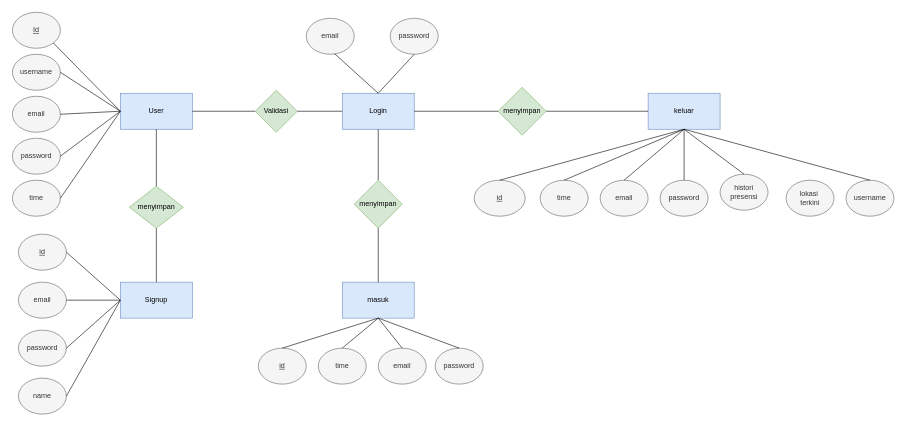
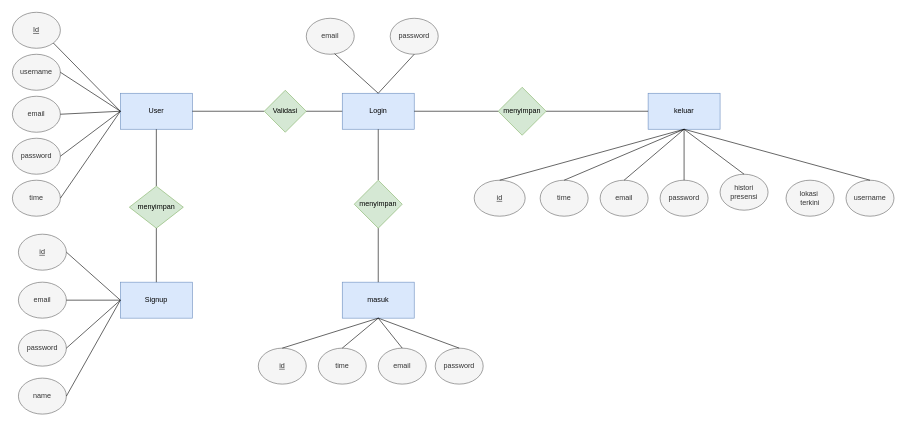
  <mxCell id="0" />
  <mxCell id="1" parent="0" />
  <mxCell id="2" value="User" style="rounded=0;whiteSpace=wrap;html=1;fillColor=#dae8fc;strokeColor=#6c8ebf;" parent="1" vertex="1"><mxGeometry x="200" y="155" width="120" height="60" as="geometry" /></mxCell>
  <mxCell id="3" value="&lt;u&gt;Id&lt;/u&gt;" style="ellipse;whiteSpace=wrap;html=1;fillColor=#f5f5f5;fontColor=#333333;strokeColor=#666666;" parent="1" vertex="1"><mxGeometry x="20" y="20" width="80" height="60" as="geometry" /></mxCell>
  <mxCell id="4" value="" style="endArrow=none;html=1;rounded=0;exitX=1;exitY=1;exitDx=0;exitDy=0;entryX=0;entryY=0.5;entryDx=0;entryDy=0;" parent="1" source="3" target="2" edge="1"><mxGeometry width="50" height="50" relative="1" as="geometry"><mxPoint x="330" y="180" as="sourcePoint" /><mxPoint x="380" y="130" as="targetPoint" /></mxGeometry></mxCell>
  <mxCell id="5" value="username" style="ellipse;whiteSpace=wrap;html=1;fillColor=#f5f5f5;fontColor=#333333;strokeColor=#666666;" parent="1" vertex="1"><mxGeometry x="20" y="90" width="80" height="60" as="geometry" /></mxCell>
  <mxCell id="6" value="email&lt;br&gt;" style="ellipse;whiteSpace=wrap;html=1;fillColor=#f5f5f5;fontColor=#333333;strokeColor=#666666;" parent="1" vertex="1"><mxGeometry x="20" y="160" width="80" height="60" as="geometry" /></mxCell>
  <mxCell id="7" value="password" style="ellipse;whiteSpace=wrap;html=1;fillColor=#f5f5f5;fontColor=#333333;strokeColor=#666666;" parent="1" vertex="1"><mxGeometry x="20" y="230" width="80" height="60" as="geometry" /></mxCell>
  <mxCell id="8" value="" style="endArrow=none;html=1;rounded=0;exitX=1;exitY=0.5;exitDx=0;exitDy=0;entryX=0;entryY=0.5;entryDx=0;entryDy=0;" parent="1" source="5" target="2" edge="1"><mxGeometry width="50" height="50" relative="1" as="geometry"><mxPoint x="330" y="170" as="sourcePoint" /><mxPoint x="380" y="120" as="targetPoint" /></mxGeometry></mxCell>
  <mxCell id="9" value="" style="endArrow=none;html=1;rounded=0;exitX=1;exitY=0.5;exitDx=0;exitDy=0;entryX=0;entryY=0.5;entryDx=0;entryDy=0;" parent="1" source="6" target="2" edge="1"><mxGeometry width="50" height="50" relative="1" as="geometry"><mxPoint x="330" y="170" as="sourcePoint" /><mxPoint x="280" y="190" as="targetPoint" /></mxGeometry></mxCell>
  <mxCell id="10" value="" style="endArrow=none;html=1;rounded=0;exitX=1;exitY=0.5;exitDx=0;exitDy=0;entryX=0;entryY=0.5;entryDx=0;entryDy=0;" parent="1" source="7" target="2" edge="1"><mxGeometry width="50" height="50" relative="1" as="geometry"><mxPoint x="330" y="170" as="sourcePoint" /><mxPoint x="380" y="120" as="targetPoint" /></mxGeometry></mxCell>
  <mxCell id="11" value="time" style="ellipse;whiteSpace=wrap;html=1;fillColor=#f5f5f5;fontColor=#333333;strokeColor=#666666;" parent="1" vertex="1"><mxGeometry x="20" y="300" width="80" height="60" as="geometry" /></mxCell>
  <mxCell id="12" value="" style="endArrow=none;html=1;rounded=0;exitX=1;exitY=0.5;exitDx=0;exitDy=0;entryX=0;entryY=0.5;entryDx=0;entryDy=0;" parent="1" source="11" target="2" edge="1"><mxGeometry width="50" height="50" relative="1" as="geometry"><mxPoint x="300" y="200" as="sourcePoint" /><mxPoint x="350" y="150" as="targetPoint" /></mxGeometry></mxCell>
  <mxCell id="13" value="Login" style="rounded=0;whiteSpace=wrap;html=1;fillColor=#dae8fc;strokeColor=#6c8ebf;" parent="1" vertex="1"><mxGeometry x="570" y="155" width="120" height="60" as="geometry" /></mxCell>
  <mxCell id="14" value="" style="endArrow=none;html=1;rounded=0;exitX=0;exitY=0.5;exitDx=0;exitDy=0;entryX=1;entryY=0.5;entryDx=0;entryDy=0;startArrow=none;" parent="1" source="15" target="2" edge="1"><mxGeometry width="50" height="50" relative="1" as="geometry"><mxPoint x="300" y="230" as="sourcePoint" /><mxPoint x="350" y="180" as="targetPoint" /></mxGeometry></mxCell>
- <mxCell id="15" value="Validasi" style="rhombus;whiteSpace=wrap;html=1;fillColor=#d5e8d4;strokeColor=#82b366;" parent="1" vertex="1"><mxGeometry x="425" y="150" width="70" height="70" as="geometry" /></mxCell>
+ <mxCell id="15" value="Validasi" style="rhombus;whiteSpace=wrap;html=1;fillColor=#d5e8d4;strokeColor=#82b366;" parent="1" vertex="1"><mxGeometry x="440" y="150" width="70" height="70" as="geometry" /></mxCell>
  <mxCell id="16" value="" style="endArrow=none;html=1;rounded=0;exitX=0;exitY=0.5;exitDx=0;exitDy=0;entryX=1;entryY=0.5;entryDx=0;entryDy=0;" parent="1" source="13" target="15" edge="1"><mxGeometry width="50" height="50" relative="1" as="geometry"><mxPoint x="570" y="190" as="sourcePoint" /><mxPoint x="370" y="190" as="targetPoint" /></mxGeometry></mxCell>
  <mxCell id="17" value="Signup" style="rounded=0;whiteSpace=wrap;html=1;fillColor=#dae8fc;strokeColor=#6c8ebf;" parent="1" vertex="1"><mxGeometry x="200" y="470" width="120" height="60" as="geometry" /></mxCell>
  <mxCell id="18" value="" style="endArrow=none;html=1;rounded=0;exitX=0.5;exitY=0;exitDx=0;exitDy=0;entryX=0.5;entryY=1;entryDx=0;entryDy=0;startArrow=none;" parent="1" source="19" target="2" edge="1"><mxGeometry width="50" height="50" relative="1" as="geometry"><mxPoint x="300" y="320" as="sourcePoint" /><mxPoint x="350" y="270" as="targetPoint" /></mxGeometry></mxCell>
  <mxCell id="19" value="menyimpan" style="rhombus;whiteSpace=wrap;html=1;fillColor=#d5e8d4;strokeColor=#82b366;" parent="1" vertex="1"><mxGeometry x="215" y="310" width="90" height="70" as="geometry" /></mxCell>
  <mxCell id="20" value="" style="endArrow=none;html=1;rounded=0;exitX=0.5;exitY=0;exitDx=0;exitDy=0;entryX=0.5;entryY=1;entryDx=0;entryDy=0;" parent="1" source="17" target="19" edge="1"><mxGeometry width="50" height="50" relative="1" as="geometry"><mxPoint x="310" y="340" as="sourcePoint" /><mxPoint x="310" y="220" as="targetPoint" /></mxGeometry></mxCell>
  <mxCell id="21" value="&lt;u&gt;id&lt;/u&gt;" style="ellipse;whiteSpace=wrap;html=1;fillColor=#f5f5f5;fontColor=#333333;strokeColor=#666666;" parent="1" vertex="1"><mxGeometry x="30" y="390" width="80" height="60" as="geometry" /></mxCell>
  <mxCell id="22" value="" style="endArrow=none;html=1;rounded=0;exitX=1;exitY=0.5;exitDx=0;exitDy=0;entryX=0;entryY=0.5;entryDx=0;entryDy=0;" parent="1" source="21" target="17" edge="1"><mxGeometry width="50" height="50" relative="1" as="geometry"><mxPoint x="200" y="490" as="sourcePoint" /><mxPoint x="250" y="440" as="targetPoint" /></mxGeometry></mxCell>
  <mxCell id="23" value="email" style="ellipse;whiteSpace=wrap;html=1;fillColor=#f5f5f5;fontColor=#333333;strokeColor=#666666;" parent="1" vertex="1"><mxGeometry x="30" y="470" width="80" height="60" as="geometry" /></mxCell>
  <mxCell id="24" value="password" style="ellipse;whiteSpace=wrap;html=1;fillColor=#f5f5f5;fontColor=#333333;strokeColor=#666666;" parent="1" vertex="1"><mxGeometry x="30" y="550" width="80" height="60" as="geometry" /></mxCell>
  <mxCell id="25" value="" style="endArrow=none;html=1;rounded=0;exitX=1;exitY=0.5;exitDx=0;exitDy=0;entryX=0;entryY=0.5;entryDx=0;entryDy=0;" parent="1" source="23" target="17" edge="1"><mxGeometry width="50" height="50" relative="1" as="geometry"><mxPoint x="430" y="510" as="sourcePoint" /><mxPoint x="480" y="460" as="targetPoint" /></mxGeometry></mxCell>
  <mxCell id="26" value="" style="endArrow=none;html=1;rounded=0;exitX=1;exitY=0.5;exitDx=0;exitDy=0;entryX=0;entryY=0.5;entryDx=0;entryDy=0;" parent="1" source="24" target="17" edge="1"><mxGeometry width="50" height="50" relative="1" as="geometry"><mxPoint x="430" y="410" as="sourcePoint" /><mxPoint x="480" y="360" as="targetPoint" /></mxGeometry></mxCell>
  <mxCell id="27" value="name" style="ellipse;whiteSpace=wrap;html=1;fillColor=#f5f5f5;fontColor=#333333;strokeColor=#666666;" parent="1" vertex="1"><mxGeometry x="30" y="630" width="80" height="60" as="geometry" /></mxCell>
  <mxCell id="28" value="" style="endArrow=none;html=1;rounded=0;exitX=1;exitY=0.5;exitDx=0;exitDy=0;entryX=0;entryY=0.5;entryDx=0;entryDy=0;" parent="1" source="27" target="17" edge="1"><mxGeometry width="50" height="50" relative="1" as="geometry"><mxPoint x="430" y="510" as="sourcePoint" /><mxPoint x="480" y="460" as="targetPoint" /></mxGeometry></mxCell>
  <mxCell id="29" value="email" style="ellipse;whiteSpace=wrap;html=1;fillColor=#f5f5f5;fontColor=#333333;strokeColor=#666666;" parent="1" vertex="1"><mxGeometry x="510" y="30" width="80" height="60" as="geometry" /></mxCell>
  <mxCell id="30" value="password" style="ellipse;whiteSpace=wrap;html=1;fillColor=#f5f5f5;fontColor=#333333;strokeColor=#666666;" parent="1" vertex="1"><mxGeometry x="650" y="30" width="80" height="60" as="geometry" /></mxCell>
  <mxCell id="31" value="" style="endArrow=none;html=1;rounded=0;exitX=0.5;exitY=0;exitDx=0;exitDy=0;entryX=0.59;entryY=0.983;entryDx=0;entryDy=0;entryPerimeter=0;" parent="1" source="13" target="29" edge="1"><mxGeometry width="50" height="50" relative="1" as="geometry"><mxPoint x="430" y="10" as="sourcePoint" /><mxPoint x="480" y="-40" as="targetPoint" /></mxGeometry></mxCell>
  <mxCell id="32" value="" style="endArrow=none;html=1;rounded=0;exitX=0.5;exitY=0;exitDx=0;exitDy=0;entryX=0.5;entryY=1;entryDx=0;entryDy=0;" parent="1" source="13" target="30" edge="1"><mxGeometry width="50" height="50" relative="1" as="geometry"><mxPoint x="430" y="10" as="sourcePoint" /><mxPoint x="480" y="-40" as="targetPoint" /></mxGeometry></mxCell>
  <mxCell id="33" value="masuk" style="rounded=0;whiteSpace=wrap;html=1;fillColor=#dae8fc;strokeColor=#6c8ebf;" parent="1" vertex="1"><mxGeometry x="570" y="470" width="120" height="60" as="geometry" /></mxCell>
  <mxCell id="34" value="" style="endArrow=none;html=1;rounded=0;exitX=0.5;exitY=0;exitDx=0;exitDy=0;entryX=0.5;entryY=1;entryDx=0;entryDy=0;startArrow=none;" parent="1" source="35" target="13" edge="1"><mxGeometry width="50" height="50" relative="1" as="geometry"><mxPoint x="290" y="270" as="sourcePoint" /><mxPoint x="340" y="220" as="targetPoint" /></mxGeometry></mxCell>
  <mxCell id="35" value="menyimpan" style="rhombus;whiteSpace=wrap;html=1;fillColor=#d5e8d4;strokeColor=#82b366;" parent="1" vertex="1"><mxGeometry x="590" y="300" width="80" height="80" as="geometry" /></mxCell>
  <mxCell id="36" value="" style="endArrow=none;html=1;rounded=0;exitX=0.5;exitY=0;exitDx=0;exitDy=0;entryX=0.5;entryY=1;entryDx=0;entryDy=0;" parent="1" source="33" target="35" edge="1"><mxGeometry width="50" height="50" relative="1" as="geometry"><mxPoint x="630" y="470" as="sourcePoint" /><mxPoint x="630" y="220" as="targetPoint" /></mxGeometry></mxCell>
  <mxCell id="37" value="&lt;u&gt;id&lt;/u&gt;" style="ellipse;whiteSpace=wrap;html=1;fillColor=#f5f5f5;fontColor=#333333;strokeColor=#666666;" parent="1" vertex="1"><mxGeometry x="430" y="580" width="80" height="60" as="geometry" /></mxCell>
  <mxCell id="38" value="" style="endArrow=none;html=1;rounded=0;entryX=0.5;entryY=1;entryDx=0;entryDy=0;exitX=0.5;exitY=0;exitDx=0;exitDy=0;" parent="1" source="37" target="33" edge="1"><mxGeometry width="50" height="50" relative="1" as="geometry"><mxPoint x="300" y="320" as="sourcePoint" /><mxPoint x="350" y="270" as="targetPoint" /></mxGeometry></mxCell>
  <mxCell id="39" value="email" style="ellipse;whiteSpace=wrap;html=1;fillColor=#f5f5f5;fontColor=#333333;strokeColor=#666666;" parent="1" vertex="1"><mxGeometry x="630" y="580" width="80" height="60" as="geometry" /></mxCell>
  <mxCell id="40" value="password" style="ellipse;whiteSpace=wrap;html=1;fillColor=#f5f5f5;fontColor=#333333;strokeColor=#666666;" parent="1" vertex="1"><mxGeometry x="725" y="580" width="80" height="60" as="geometry" /></mxCell>
  <mxCell id="41" value="" style="endArrow=none;html=1;rounded=0;exitX=0.5;exitY=0;exitDx=0;exitDy=0;entryX=0.5;entryY=1;entryDx=0;entryDy=0;" parent="1" source="39" target="33" edge="1"><mxGeometry width="50" height="50" relative="1" as="geometry"><mxPoint x="300" y="320" as="sourcePoint" /><mxPoint x="350" y="270" as="targetPoint" /></mxGeometry></mxCell>
  <mxCell id="42" value="" style="endArrow=none;html=1;rounded=0;exitX=0.5;exitY=1;exitDx=0;exitDy=0;entryX=0.5;entryY=0;entryDx=0;entryDy=0;" parent="1" source="33" target="40" edge="1"><mxGeometry width="50" height="50" relative="1" as="geometry"><mxPoint x="300" y="320" as="sourcePoint" /><mxPoint x="350" y="270" as="targetPoint" /></mxGeometry></mxCell>
  <mxCell id="43" value="keluar" style="rounded=0;whiteSpace=wrap;html=1;fillColor=#dae8fc;strokeColor=#6c8ebf;" parent="1" vertex="1"><mxGeometry x="1080" y="155" width="120" height="60" as="geometry" /></mxCell>
  <mxCell id="44" value="menyimpan" style="rhombus;whiteSpace=wrap;html=1;fillColor=#d5e8d4;strokeColor=#82b366;" parent="1" vertex="1"><mxGeometry x="830" y="145" width="80" height="80" as="geometry" /></mxCell>
  <mxCell id="45" value="" style="endArrow=none;html=1;rounded=0;entryX=0;entryY=0.5;entryDx=0;entryDy=0;exitX=1;exitY=0.5;exitDx=0;exitDy=0;" parent="1" source="13" target="44" edge="1"><mxGeometry width="50" height="50" relative="1" as="geometry"><mxPoint x="320" y="290" as="sourcePoint" /><mxPoint x="370" y="240" as="targetPoint" /></mxGeometry></mxCell>
  <mxCell id="46" value="" style="endArrow=none;html=1;rounded=0;entryX=0;entryY=0.5;entryDx=0;entryDy=0;exitX=1;exitY=0.5;exitDx=0;exitDy=0;" parent="1" source="44" target="43" edge="1"><mxGeometry width="50" height="50" relative="1" as="geometry"><mxPoint x="320" y="290" as="sourcePoint" /><mxPoint x="370" y="240" as="targetPoint" /></mxGeometry></mxCell>
  <mxCell id="47" value="&lt;u&gt;id&lt;/u&gt;" style="ellipse;whiteSpace=wrap;html=1;rounded=0;fillColor=#f5f5f5;fontColor=#333333;strokeColor=#666666;" parent="1" vertex="1"><mxGeometry x="790" y="300" width="85" height="60" as="geometry" /></mxCell>
  <mxCell id="48" value="" style="endArrow=none;html=1;rounded=0;exitX=0.5;exitY=0;exitDx=0;exitDy=0;entryX=0.5;entryY=1;entryDx=0;entryDy=0;" parent="1" source="47" target="43" edge="1"><mxGeometry width="50" height="50" relative="1" as="geometry"><mxPoint x="880" y="250" as="sourcePoint" /><mxPoint x="960" y="220" as="targetPoint" /></mxGeometry></mxCell>
  <mxCell id="49" value="time" style="ellipse;whiteSpace=wrap;html=1;fillColor=#f5f5f5;fontColor=#333333;strokeColor=#666666;" parent="1" vertex="1"><mxGeometry x="530" y="580" width="80" height="60" as="geometry" /></mxCell>
  <mxCell id="50" value="" style="endArrow=none;html=1;rounded=0;exitX=0.5;exitY=0;exitDx=0;exitDy=0;entryX=0.5;entryY=1;entryDx=0;entryDy=0;" parent="1" source="49" target="33" edge="1"><mxGeometry width="50" height="50" relative="1" as="geometry"><mxPoint x="570" y="350" as="sourcePoint" /><mxPoint x="620" y="300" as="targetPoint" /></mxGeometry></mxCell>
  <mxCell id="51" value="time" style="ellipse;whiteSpace=wrap;html=1;fillColor=#f5f5f5;fontColor=#333333;strokeColor=#666666;" parent="1" vertex="1"><mxGeometry x="900" y="300" width="80" height="60" as="geometry" /></mxCell>
  <mxCell id="52" value="" style="endArrow=none;html=1;rounded=0;exitX=0.5;exitY=0;exitDx=0;exitDy=0;entryX=0.5;entryY=1;entryDx=0;entryDy=0;" parent="1" source="51" target="43" edge="1"><mxGeometry width="50" height="50" relative="1" as="geometry"><mxPoint x="570" y="350" as="sourcePoint" /><mxPoint x="620" y="300" as="targetPoint" /></mxGeometry></mxCell>
  <mxCell id="53" value="email" style="ellipse;whiteSpace=wrap;html=1;fillColor=#f5f5f5;fontColor=#333333;strokeColor=#666666;" parent="1" vertex="1"><mxGeometry x="1000" y="300" width="80" height="60" as="geometry" /></mxCell>
  <mxCell id="54" value="" style="endArrow=none;html=1;rounded=0;exitX=0.5;exitY=0;exitDx=0;exitDy=0;entryX=0.5;entryY=1;entryDx=0;entryDy=0;" parent="1" source="53" target="43" edge="1"><mxGeometry width="50" height="50" relative="1" as="geometry"><mxPoint x="570" y="460" as="sourcePoint" /><mxPoint x="980" y="230" as="targetPoint" /></mxGeometry></mxCell>
  <mxCell id="55" value="password" style="ellipse;whiteSpace=wrap;html=1;fillColor=#f5f5f5;fontColor=#333333;strokeColor=#666666;" parent="1" vertex="1"><mxGeometry x="1100" y="300" width="80" height="60" as="geometry" /></mxCell>
  <mxCell id="56" value="" style="endArrow=none;html=1;rounded=0;exitX=0.5;exitY=0;exitDx=0;exitDy=0;entryX=0.5;entryY=1;entryDx=0;entryDy=0;" parent="1" source="55" target="43" edge="1"><mxGeometry width="50" height="50" relative="1" as="geometry"><mxPoint x="570" y="460" as="sourcePoint" /><mxPoint x="620" y="410" as="targetPoint" /></mxGeometry></mxCell>
  <mxCell id="57" value="histori&lt;br&gt;presensi" style="ellipse;whiteSpace=wrap;html=1;fillColor=#f5f5f5;fontColor=#333333;strokeColor=#666666;" parent="1" vertex="1"><mxGeometry x="1200" y="290" width="80" height="60" as="geometry" /></mxCell>
  <mxCell id="58" value="lokasi&amp;nbsp;&lt;br&gt;terkini" style="ellipse;whiteSpace=wrap;html=1;fillColor=#f5f5f5;fontColor=#333333;strokeColor=#666666;" parent="1" vertex="1"><mxGeometry x="1310" y="300" width="80" height="60" as="geometry" /></mxCell>
  <mxCell id="59" value="username" style="ellipse;whiteSpace=wrap;html=1;fillColor=#f5f5f5;fontColor=#333333;strokeColor=#666666;" parent="1" vertex="1"><mxGeometry x="1410" y="300" width="80" height="60" as="geometry" /></mxCell>
  <mxCell id="60" value="" style="endArrow=none;html=1;rounded=0;exitX=0.5;exitY=0;exitDx=0;exitDy=0;entryX=0.5;entryY=1;entryDx=0;entryDy=0;" parent="1" source="57" target="43" edge="1"><mxGeometry width="50" height="50" relative="1" as="geometry"><mxPoint x="890" y="310" as="sourcePoint" /><mxPoint x="940" y="260" as="targetPoint" /></mxGeometry></mxCell>
  <mxCell id="61" value="" style="endArrow=none;html=1;rounded=0;exitX=0.5;exitY=0;exitDx=0;exitDy=0;entryX=0.5;entryY=1;entryDx=0;entryDy=0;" parent="1" source="59" target="43" edge="1"><mxGeometry width="50" height="50" relative="1" as="geometry"><mxPoint x="890" y="200" as="sourcePoint" /><mxPoint x="940" y="150" as="targetPoint" /></mxGeometry></mxCell>
